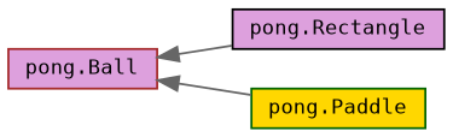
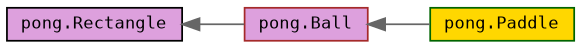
  digraph {
    fontname="DejaVu Sans Mono"
    rankdir=LR
    node [fillcolor=plum fontname="DejaVu Sans Mono" fontsize=10 shape=record style=filled]
    edge [color=gray40 dir=back fontname="DejaVu Sans Mono" fontsize=10 labelfontname=Helvetica labelfontsize=10 style=solid]
    n1 [color=black fontcolor=black height=0.2 label="pong.Rectangle" width=0.4]
    n2 [color=brown height=0.2 label="pong.Ball" width=0.4]
    n3 [color=darkgreen fillcolor=gold height=0.2 label="pong.Paddle" width=0.4]
-   n2 -> n1
+   n1 -> n2
    n2 -> n3
  }
